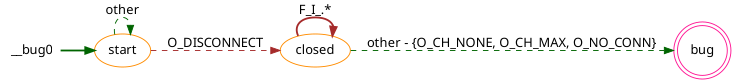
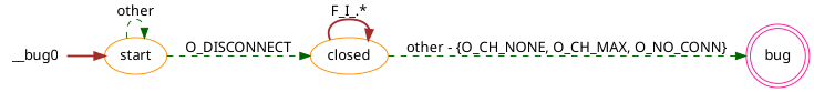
  digraph {
    fontname="Noto Sans"
    rankdir=LR
    node [color=darkorange fontname="Noto Sans"]
    edge [color=darkgreen fontname="Noto Sans" style=dashed]
    start
    closed
    bug [color=deeppink shape=doublecircle]
    n4 [height=0 label=__bug0 shape=none width=0]
    start -> start [label=other]
-   start -> closed [color=brown label=O_DISCONNECT]
+   start -> closed [label=O_DISCONNECT]
    closed -> closed [color=brown label="F_I_.*" style=bold]
    closed -> bug [label="other - {O_CH_NONE, O_CH_MAX, O_NO_CONN}"]
-   n4 -> start [style=bold]
+   n4 -> start [color=brown style=bold]
  }
